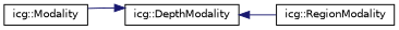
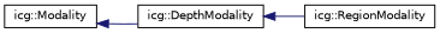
  digraph {
    rankdir=LR
    node [color=black fillcolor=white fontname=Helvetica fontsize=10 shape=record style=filled]
    edge [color=midnightblue dir=back fontname=Helvetica fontsize=10 labelfontname=Helvetica labelfontsize=10 style=solid]
    n1 [height=0.2 label="icg::Modality" width=0.4]
    n2 [height=0.2 label="icg::DepthModality" width=0.4]
    n3 [height=0.2 label="icg::RegionModality" width=0.4]
-   n2 -> n1
+   n1 -> n2
    n2 -> n3
  }
